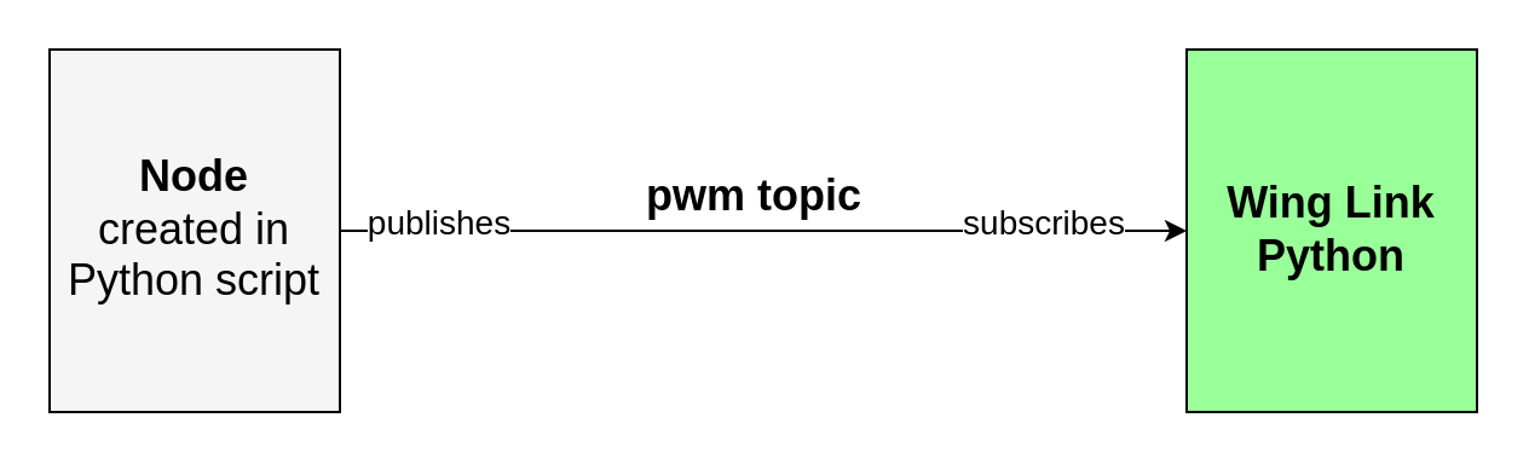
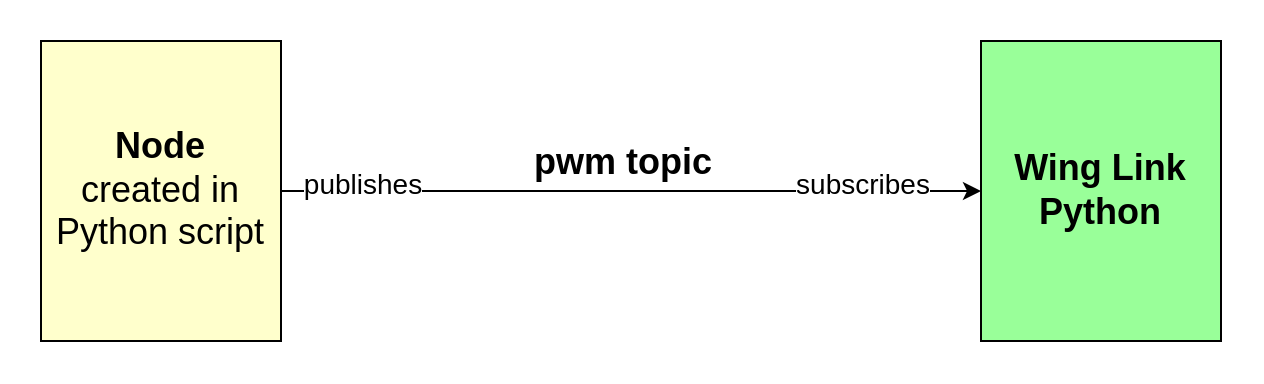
  <mxCell id="0" />
  <mxCell id="1" parent="0" />
  <mxCell id="2" style="edgeStyle=orthogonalEdgeStyle;rounded=0;orthogonalLoop=1;jettySize=auto;html=1;exitX=1;exitY=0.5;exitDx=0;exitDy=0;fontSize=18;entryX=0;entryY=0.5;entryDx=0;entryDy=0;" edge="1" parent="1" source="6" target="7"><mxGeometry relative="1" as="geometry"><mxPoint x="230" y="95" as="targetPoint" /></mxGeometry></mxCell>
  <mxCell id="3" value="&lt;b&gt;pwm topic&lt;/b&gt;" style="edgeLabel;html=1;align=center;verticalAlign=middle;resizable=0;points=[];fontSize=18;" vertex="1" connectable="0" parent="2"><mxGeometry x="-0.303" y="3" relative="1" as="geometry"><mxPoint x="48" y="-12" as="offset" /></mxGeometry></mxCell>
  <mxCell id="4" value="&lt;font style=&quot;font-size: 14px&quot;&gt;publishes&lt;/font&gt;" style="edgeLabel;html=1;align=center;verticalAlign=middle;resizable=0;points=[];fontSize=18;" vertex="1" connectable="0" parent="2"><mxGeometry x="-0.754" y="-3" relative="1" as="geometry"><mxPoint x="-3" y="-8" as="offset" /></mxGeometry></mxCell>
  <mxCell id="5" value="&lt;font style=&quot;font-size: 14px&quot;&gt;subscribes&lt;/font&gt;" style="edgeLabel;html=1;align=center;verticalAlign=middle;resizable=0;points=[];fontSize=18;" vertex="1" connectable="0" parent="2"><mxGeometry x="0.8" y="-3" relative="1" as="geometry"><mxPoint x="-25" y="-8" as="offset" /></mxGeometry></mxCell>
- <mxCell id="6" value="&lt;font style=&quot;font-size: 18px&quot;&gt;&lt;b&gt;Node&lt;/b&gt;&lt;br&gt;created in Python script&lt;/font&gt;" style="rounded=0;whiteSpace=wrap;html=1;fillColor=#f5f5f5;" vertex="1" parent="1"><mxGeometry x="20" y="20" width="120" height="150" as="geometry" /></mxCell>
+ <mxCell id="6" value="&lt;font style=&quot;font-size: 18px&quot;&gt;&lt;b&gt;Node&lt;/b&gt;&lt;br&gt;created in Python script&lt;/font&gt;" style="rounded=0;whiteSpace=wrap;html=1;fillColor=#FFFFCC;" vertex="1" parent="1"><mxGeometry x="20" y="20" width="120" height="150" as="geometry" /></mxCell>
  <mxCell id="7" value="&lt;span style=&quot;font-size: 18px&quot;&gt;&lt;b&gt;Wing Link Python&lt;/b&gt;&lt;/span&gt;" style="rounded=0;whiteSpace=wrap;html=1;fillColor=#99FF99;" vertex="1" parent="1"><mxGeometry x="490" y="20" width="120" height="150" as="geometry" /></mxCell>
